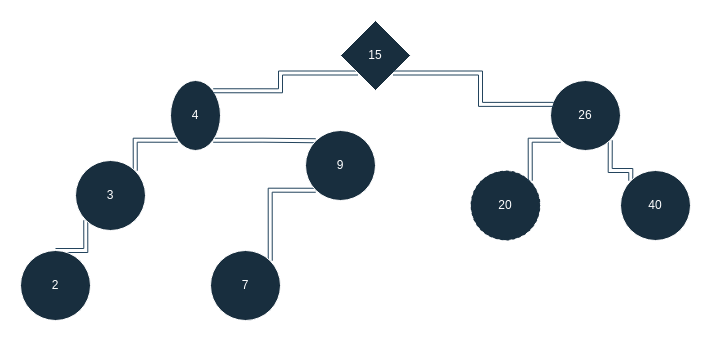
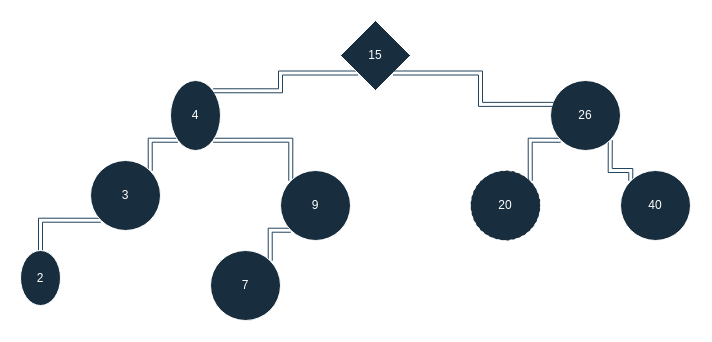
  <mxCell id="0" />
  <mxCell id="1" parent="0" />
  <mxCell id="2" value="&lt;font style=&quot;vertical-align: inherit;&quot;&gt;&lt;font style=&quot;vertical-align: inherit;&quot;&gt;&lt;font style=&quot;vertical-align: inherit;&quot;&gt;&lt;font style=&quot;vertical-align: inherit;&quot;&gt;20&lt;/font&gt;&lt;/font&gt;&lt;/font&gt;&lt;/font&gt;" style="ellipse;whiteSpace=wrap;html=1;aspect=fixed;labelBackgroundColor=none;fillColor=#182E3E;strokeColor=#FFFFFF;fontColor=#FFFFFF;dashed=1;" vertex="1" parent="1"><mxGeometry x="470" y="170" width="70" height="70" as="geometry" /></mxCell>
  <mxCell id="3" style="edgeStyle=orthogonalEdgeStyle;shape=link;rounded=0;orthogonalLoop=1;jettySize=auto;html=1;exitX=0;exitY=1;exitDx=0;exitDy=0;entryX=1;entryY=0;entryDx=0;entryDy=0;strokeColor=#23445D;" edge="1" parent="1" source="5" target="10"><mxGeometry relative="1" as="geometry" /></mxCell>
  <mxCell id="4" style="edgeStyle=orthogonalEdgeStyle;shape=link;rounded=0;orthogonalLoop=1;jettySize=auto;html=1;exitX=1;exitY=1;exitDx=0;exitDy=0;entryX=0;entryY=0;entryDx=0;entryDy=0;strokeColor=#23445D;" edge="1" parent="1" source="5" target="12"><mxGeometry relative="1" as="geometry" /></mxCell>
  <mxCell id="5" value="&lt;font style=&quot;vertical-align: inherit;&quot;&gt;&lt;font style=&quot;vertical-align: inherit;&quot;&gt;&lt;font style=&quot;vertical-align: inherit;&quot;&gt;&lt;font style=&quot;vertical-align: inherit;&quot;&gt;4&lt;/font&gt;&lt;/font&gt;&lt;/font&gt;&lt;/font&gt;" style="ellipse;whiteSpace=wrap;html=1;aspect=fixed;labelBackgroundColor=none;fillColor=#182E3E;strokeColor=#FFFFFF;fontColor=#FFFFFF;" vertex="1" parent="1"><mxGeometry x="170" y="80" width="50" height="70" as="geometry" /></mxCell>
  <mxCell id="6" style="edgeStyle=orthogonalEdgeStyle;shape=link;rounded=0;orthogonalLoop=1;jettySize=auto;html=1;exitX=1;exitY=1;exitDx=0;exitDy=0;entryX=0;entryY=0;entryDx=0;entryDy=0;strokeColor=#23445D;" edge="1" parent="1" source="8" target="15"><mxGeometry relative="1" as="geometry" /></mxCell>
  <mxCell id="7" style="edgeStyle=orthogonalEdgeStyle;shape=link;rounded=0;orthogonalLoop=1;jettySize=auto;html=1;exitX=0;exitY=1;exitDx=0;exitDy=0;entryX=1;entryY=0;entryDx=0;entryDy=0;strokeColor=#23445D;" edge="1" parent="1" source="8" target="2"><mxGeometry relative="1" as="geometry" /></mxCell>
  <mxCell id="8" value="&lt;font style=&quot;vertical-align: inherit;&quot;&gt;&lt;font style=&quot;vertical-align: inherit;&quot;&gt;&lt;font style=&quot;vertical-align: inherit;&quot;&gt;&lt;font style=&quot;vertical-align: inherit;&quot;&gt;26&lt;/font&gt;&lt;/font&gt;&lt;/font&gt;&lt;/font&gt;" style="ellipse;whiteSpace=wrap;html=1;aspect=fixed;labelBackgroundColor=none;fillColor=#182E3E;strokeColor=#FFFFFF;fontColor=#FFFFFF;" vertex="1" parent="1"><mxGeometry x="550" y="80" width="70" height="70" as="geometry" /></mxCell>
  <mxCell id="9" style="edgeStyle=orthogonalEdgeStyle;shape=link;rounded=0;orthogonalLoop=1;jettySize=auto;html=1;exitX=0;exitY=1;exitDx=0;exitDy=0;entryX=0.5;entryY=0;entryDx=0;entryDy=0;strokeColor=#23445D;" edge="1" parent="1" source="10" target="16"><mxGeometry relative="1" as="geometry" /></mxCell>
- <mxCell id="10" value="&lt;font style=&quot;vertical-align: inherit;&quot;&gt;&lt;font style=&quot;vertical-align: inherit;&quot;&gt;3&lt;/font&gt;&lt;/font&gt;" style="ellipse;whiteSpace=wrap;html=1;aspect=fixed;labelBackgroundColor=none;fillColor=#182E3E;strokeColor=#FFFFFF;fontColor=#FFFFFF;" vertex="1" parent="1"><mxGeometry x="75" y="160" width="70" height="70" as="geometry" /></mxCell>
+ <mxCell id="10" value="&lt;font style=&quot;vertical-align: inherit;&quot;&gt;&lt;font style=&quot;vertical-align: inherit;&quot;&gt;3&lt;/font&gt;&lt;/font&gt;" style="ellipse;whiteSpace=wrap;html=1;aspect=fixed;labelBackgroundColor=none;fillColor=#182E3E;strokeColor=#FFFFFF;fontColor=#FFFFFF;" vertex="1" parent="1"><mxGeometry x="90" y="160" width="70" height="70" as="geometry" /></mxCell>
  <mxCell id="11" style="edgeStyle=orthogonalEdgeStyle;shape=link;rounded=0;orthogonalLoop=1;jettySize=auto;html=1;exitX=0;exitY=1;exitDx=0;exitDy=0;entryX=1;entryY=0;entryDx=0;entryDy=0;strokeColor=#23445D;" edge="1" parent="1" source="12" target="17"><mxGeometry relative="1" as="geometry" /></mxCell>
- <mxCell id="12" value="&lt;font style=&quot;vertical-align: inherit;&quot;&gt;&lt;font style=&quot;vertical-align: inherit;&quot;&gt;9&lt;/font&gt;&lt;/font&gt;" style="ellipse;whiteSpace=wrap;html=1;aspect=fixed;strokeColor=#FFFFFF;fontColor=#FFFFFF;fillColor=#182E3E;" vertex="1" parent="1"><mxGeometry x="305" y="130" width="70" height="70" as="geometry" /></mxCell>
+ <mxCell id="12" value="&lt;font style=&quot;vertical-align: inherit;&quot;&gt;&lt;font style=&quot;vertical-align: inherit;&quot;&gt;9&lt;/font&gt;&lt;/font&gt;" style="ellipse;whiteSpace=wrap;html=1;aspect=fixed;strokeColor=#FFFFFF;fontColor=#FFFFFF;fillColor=#182E3E;" vertex="1" parent="1"><mxGeometry x="280" y="170" width="70" height="70" as="geometry" /></mxCell>
  <mxCell id="13" style="edgeStyle=orthogonalEdgeStyle;shape=link;rounded=0;orthogonalLoop=1;jettySize=auto;html=1;exitX=0;exitY=1;exitDx=0;exitDy=0;entryX=1;entryY=0;entryDx=0;entryDy=0;strokeColor=#23445D;" edge="1" parent="1" source="14" target="5"><mxGeometry relative="1" as="geometry" /></mxCell>
  <mxCell id="14" value="&lt;font style=&quot;vertical-align: inherit;&quot;&gt;&lt;font style=&quot;vertical-align: inherit;&quot;&gt;&lt;font style=&quot;vertical-align: inherit;&quot;&gt;&lt;font style=&quot;vertical-align: inherit;&quot;&gt;&lt;font style=&quot;vertical-align: inherit;&quot;&gt;&lt;font style=&quot;vertical-align: inherit;&quot;&gt;15&lt;/font&gt;&lt;/font&gt;&lt;/font&gt;&lt;/font&gt;&lt;/font&gt;&lt;/font&gt;" style="rhombus;whiteSpace=wrap;html=1;aspect=fixed;labelBackgroundColor=none;fillColor=#182E3E;strokeColor=#FFFFFF;fontColor=#FFFFFF;" vertex="1" parent="1"><mxGeometry x="340" y="20" width="70" height="70" as="geometry" /></mxCell>
  <mxCell id="15" value="&lt;font style=&quot;vertical-align: inherit;&quot;&gt;&lt;font style=&quot;vertical-align: inherit;&quot;&gt;&lt;font style=&quot;vertical-align: inherit;&quot;&gt;&lt;font style=&quot;vertical-align: inherit;&quot;&gt;40&lt;/font&gt;&lt;/font&gt;&lt;/font&gt;&lt;/font&gt;" style="ellipse;whiteSpace=wrap;html=1;aspect=fixed;labelBackgroundColor=none;fillColor=#182E3E;strokeColor=#FFFFFF;fontColor=#FFFFFF;" vertex="1" parent="1"><mxGeometry x="620" y="170" width="70" height="70" as="geometry" /></mxCell>
- <mxCell id="16" value="&lt;font style=&quot;vertical-align: inherit;&quot;&gt;&lt;font style=&quot;vertical-align: inherit;&quot;&gt;2&lt;/font&gt;&lt;/font&gt;" style="ellipse;whiteSpace=wrap;html=1;aspect=fixed;labelBackgroundColor=none;fillColor=#182E3E;strokeColor=#FFFFFF;fontColor=#FFFFFF;" vertex="1" parent="1"><mxGeometry x="20" y="250" width="70" height="70" as="geometry" /></mxCell>
+ <mxCell id="16" value="&lt;font style=&quot;vertical-align: inherit;&quot;&gt;&lt;font style=&quot;vertical-align: inherit;&quot;&gt;2&lt;/font&gt;&lt;/font&gt;" style="ellipse;whiteSpace=wrap;html=1;aspect=fixed;labelBackgroundColor=none;fillColor=#182E3E;strokeColor=#FFFFFF;fontColor=#FFFFFF;" vertex="1" parent="1"><mxGeometry x="20" y="250" width="40" height="55" as="geometry" /></mxCell>
  <mxCell id="17" value="&lt;font style=&quot;vertical-align: inherit;&quot;&gt;&lt;font style=&quot;vertical-align: inherit;&quot;&gt;7&lt;/font&gt;&lt;/font&gt;" style="ellipse;whiteSpace=wrap;html=1;aspect=fixed;strokeColor=#FFFFFF;fontColor=#FFFFFF;fillColor=#182E3E;" vertex="1" parent="1"><mxGeometry x="210" y="250" width="70" height="70" as="geometry" /></mxCell>
  <mxCell id="18" style="edgeStyle=orthogonalEdgeStyle;shape=link;rounded=0;orthogonalLoop=1;jettySize=auto;html=1;exitX=1;exitY=1;exitDx=0;exitDy=0;entryX=0.046;entryY=0.341;entryDx=0;entryDy=0;entryPerimeter=0;strokeColor=#23445D;" edge="1" parent="1" source="14" target="8"><mxGeometry relative="1" as="geometry" /></mxCell>
